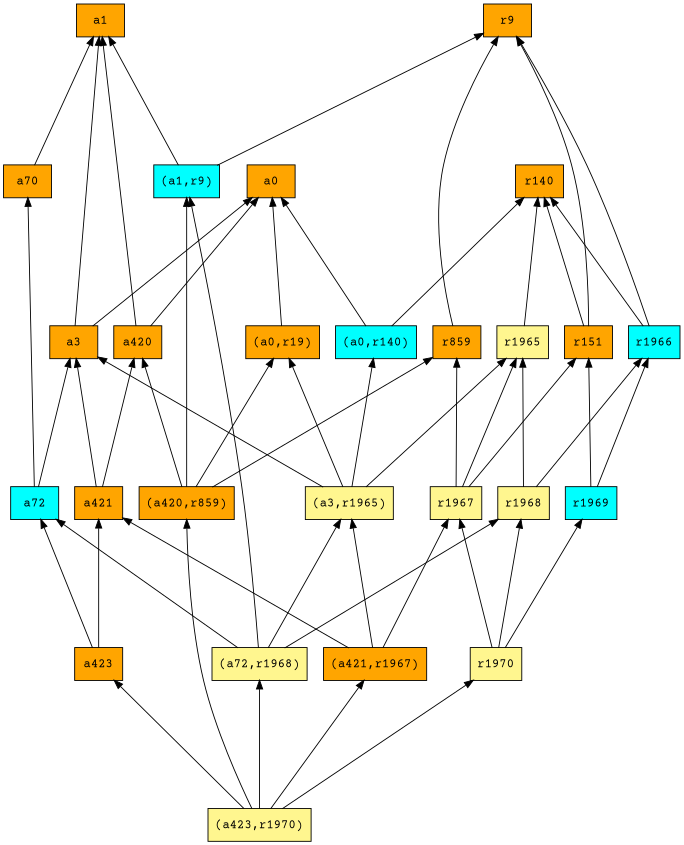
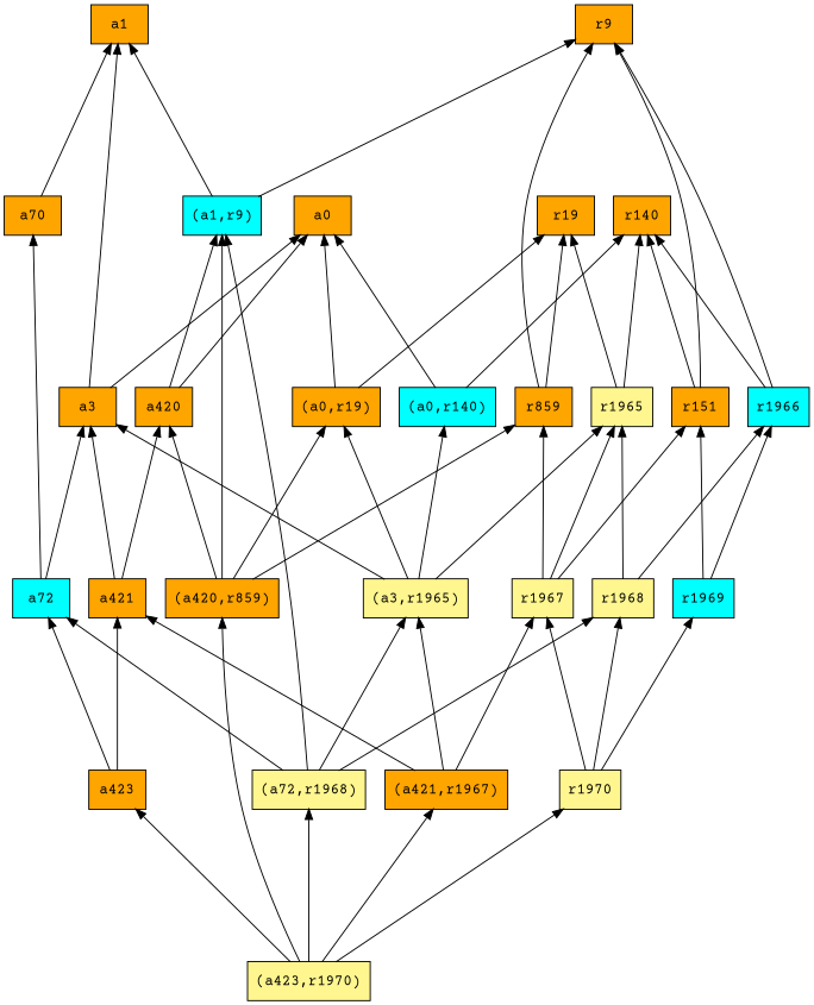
  digraph {
    fontname="Courier Prime"
    rankdir=BT
    ranksep=2.0
    node [fillcolor=orange fontname="Courier Prime" shape=record style=filled]
    edge [fontname="Courier Prime"]
    n1 [fillcolor=cyan label="{(a1,r9)}"]
    n2 [label="{r9}"]
    n3 [label="{a1}"]
    n4 [label="{a423}"]
    n5 [fillcolor=cyan label="{a72}"]
    n6 [label="{a421}"]
    n7 [label="{a3}"]
    n8 [label="{a70}"]
    n9 [label="{a420}"]
    n10 [label="{r140}"]
    n11 [fillcolor=khaki1 label="{(a3,r1965)}"]
    n12 [fillcolor=cyan label="{(a0,r140)}"]
    n13 [label="{(a0,r19)}"]
    n14 [fillcolor=khaki1 label="{r1965}"]
    n15 [label="{a0}"]
+   n16 [label="{r19}"]
    n17 [fillcolor=khaki1 label="{(a423,r1970)}"]
    n18 [fillcolor=khaki1 label="{(a72,r1968)}"]
    n19 [label="{(a421,r1967)}"]
    n20 [fillcolor=khaki1 label="{r1970}"]
    n21 [label="{(a420,r859)}"]
    n22 [fillcolor=khaki1 label="{r1968}"]
    n23 [fillcolor=khaki1 label="{r1967}"]
    n24 [fillcolor=cyan label="{r1969}"]
    n25 [label="{r859}"]
    n26 [label="{r151}"]
    n27 [fillcolor=cyan label="{r1966}"]
    n1 -> n2
    n1 -> n3
    n4 -> n5
    n4 -> n6
    n5 -> n7
    n5 -> n8
    n6 -> n7
    n6 -> n9
    n7 -> n3
    n7 -> n15
    n8 -> n3
-   n9 -> n3
+   n9 -> n1
    n9 -> n15
    n11 -> n7
    n11 -> n12
    n11 -> n13
    n11 -> n14
    n12 -> n10
    n12 -> n15
    n13 -> n15
+   n13 -> n16
    n14 -> n10
+   n14 -> n16
    n17 -> n4
    n17 -> n18
    n17 -> n19
    n17 -> n20
    n17 -> n21
    n18 -> n1
    n18 -> n5
    n18 -> n11
    n18 -> n22
    n19 -> n6
    n19 -> n11
    n19 -> n23
    n20 -> n22
    n20 -> n23
    n20 -> n24
    n21 -> n1
    n21 -> n9
    n21 -> n13
    n21 -> n25
    n22 -> n14
    n22 -> n27
    n23 -> n14
    n23 -> n25
    n23 -> n26
    n24 -> n26
    n24 -> n27
    n25 -> n2
+   n25 -> n16
    n26 -> n2
    n26 -> n10
    n27 -> n2
    n27 -> n10
  }
